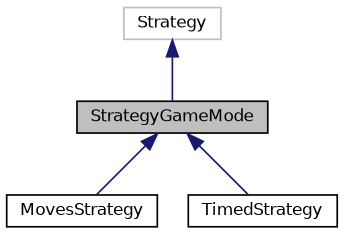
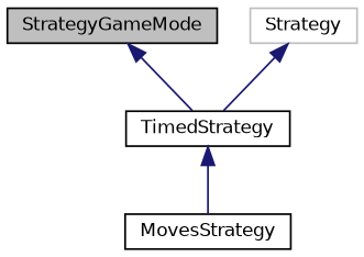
  digraph {
    node [color=black fillcolor=white fontname=Helvetica fontsize=10 shape=record style=filled]
    edge [color=midnightblue dir=back fontname=Helvetica fontsize=10 labelfontname=Helvetica labelfontsize=10 style=solid]
    n1 [fillcolor=grey75 fontcolor=black height=0.2 label=StrategyGameMode width=0.4]
    n2 [height=0.2 label=MovesStrategy width=0.4]
    n3 [height=0.2 label=TimedStrategy width=0.4]
    n4 [color=grey75 height=0.2 label=Strategy width=0.4]
-   n1 -> n2
+   n3 -> n2
    n1 -> n3
-   n4 -> n1
+   n4 -> n3
  }
